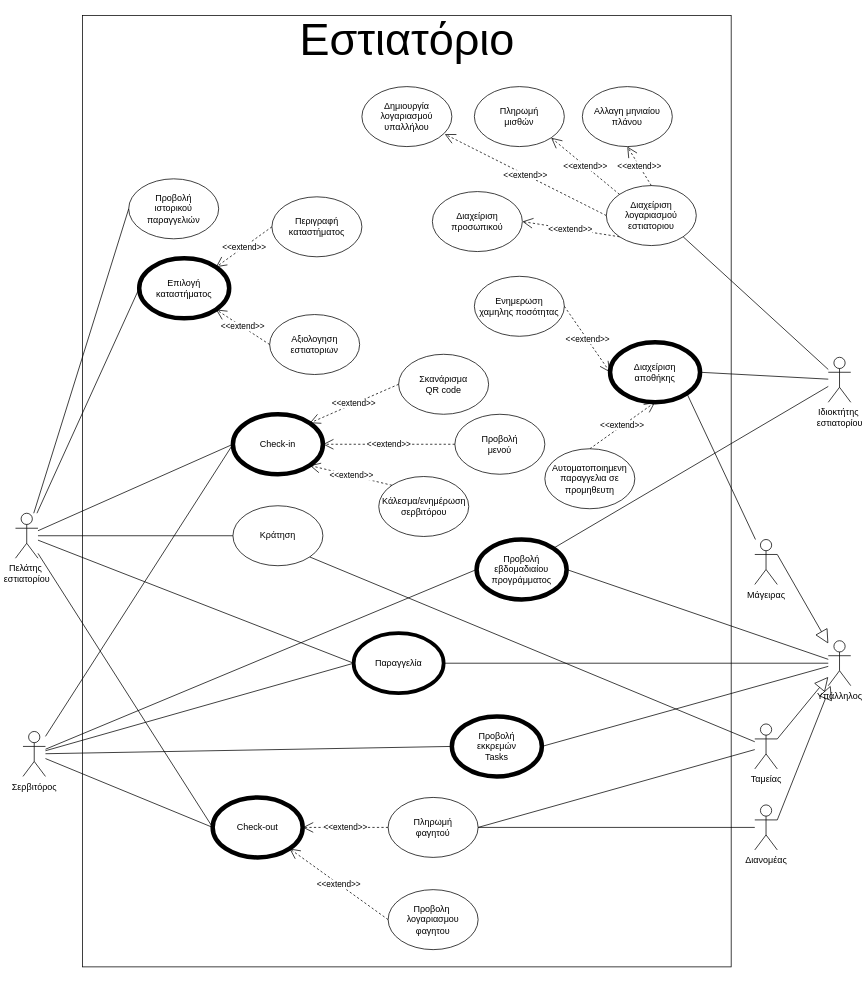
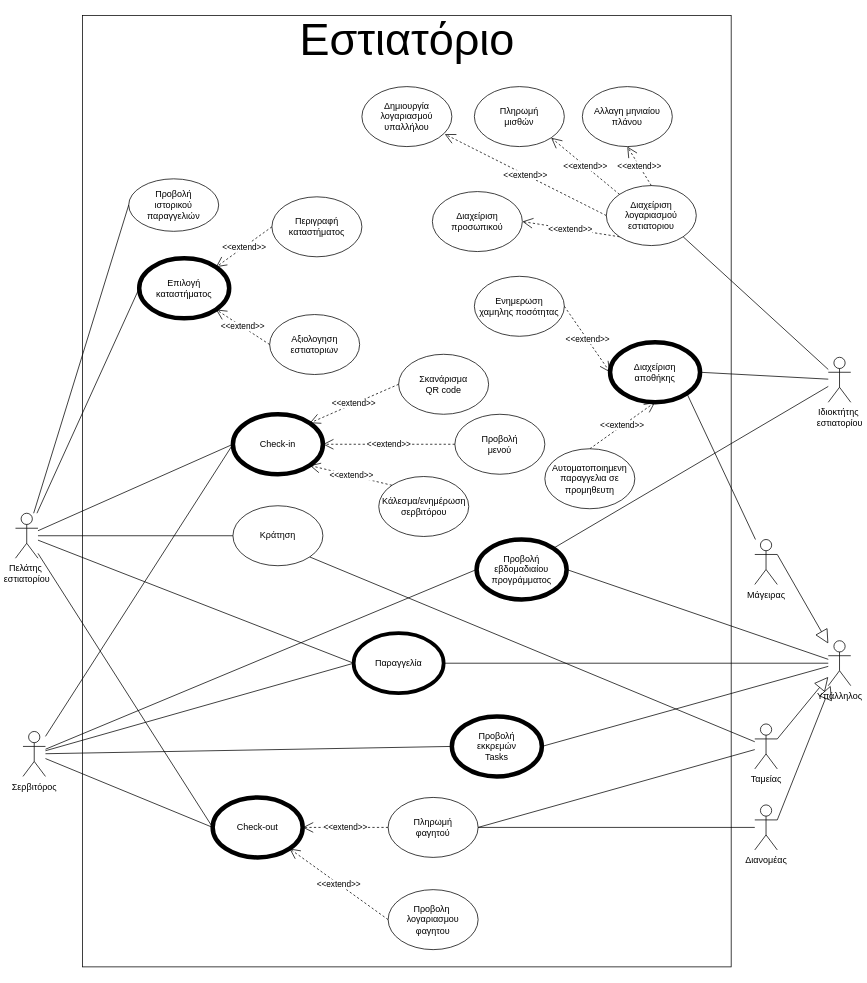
  <mxCell id="0" />
  <mxCell id="1" parent="0" />
  <mxCell id="2" value="&lt;div&gt;Ιδιοκτήτης&amp;nbsp;&lt;/div&gt;&lt;div&gt;εστιατορίου&lt;/div&gt;" style="shape=umlActor;verticalLabelPosition=bottom;verticalAlign=top;html=1;outlineConnect=0;rounded=0;" parent="1" vertex="1"><mxGeometry x="1104" y="476" width="30" height="60" as="geometry" /></mxCell>
  <mxCell id="3" value="&lt;div&gt;Πελάτης&amp;nbsp;&lt;/div&gt;&lt;div&gt;εστιατορίου&lt;/div&gt;" style="shape=umlActor;verticalLabelPosition=bottom;verticalAlign=top;html=1;outlineConnect=0;rounded=0;" parent="1" vertex="1"><mxGeometry x="20" y="684" width="30" height="60" as="geometry" /></mxCell>
  <mxCell id="4" value="Σερβιτόρος" style="shape=umlActor;verticalLabelPosition=bottom;verticalAlign=top;html=1;outlineConnect=0;rounded=0;" parent="1" vertex="1"><mxGeometry x="30" y="975" width="30" height="60" as="geometry" /></mxCell>
  <mxCell id="5" value="Μάγειρας" style="shape=umlActor;verticalLabelPosition=bottom;verticalAlign=top;html=1;outlineConnect=0;rounded=0;" parent="1" vertex="1"><mxGeometry x="1006" y="719" width="30" height="60" as="geometry" /></mxCell>
  <mxCell id="6" value="Ταμείας" style="shape=umlActor;verticalLabelPosition=bottom;verticalAlign=top;html=1;outlineConnect=0;rounded=0;" parent="1" vertex="1"><mxGeometry x="1006" y="965" width="30" height="60" as="geometry" /></mxCell>
  <mxCell id="7" value="Διανομέας" style="shape=umlActor;verticalLabelPosition=bottom;verticalAlign=top;html=1;outlineConnect=0;rounded=0;" parent="1" vertex="1"><mxGeometry x="1006" y="1073" width="30" height="60" as="geometry" /></mxCell>
  <mxCell id="8" value="Παραγγελία" style="ellipse;whiteSpace=wrap;html=1;strokeWidth=5;rounded=0;" parent="1" vertex="1"><mxGeometry x="471" y="844" width="120" height="80" as="geometry" /></mxCell>
  <mxCell id="9" value="&lt;div&gt;Πληρωμή&lt;/div&gt;&lt;div&gt;φαγητού&lt;br&gt;&lt;/div&gt;" style="ellipse;whiteSpace=wrap;html=1;rounded=0;" parent="1" vertex="1"><mxGeometry x="517" y="1063" width="120" height="80" as="geometry" /></mxCell>
  <mxCell id="10" value="&lt;div&gt;Δημιουργία&lt;/div&gt;&lt;div&gt;λογαριασμού&lt;br&gt;&lt;/div&gt;&lt;div&gt;υπαλλήλου&lt;/div&gt;" style="ellipse;whiteSpace=wrap;html=1;rounded=0;" parent="1" vertex="1"><mxGeometry x="482" y="115" width="120" height="80" as="geometry" /></mxCell>
  <mxCell id="11" value="&lt;div&gt;Επιλογή&lt;/div&gt;&lt;div&gt;καταστήματος&lt;br&gt;&lt;/div&gt;" style="ellipse;whiteSpace=wrap;html=1;strokeWidth=6;rounded=0;" parent="1" vertex="1"><mxGeometry x="185" y="344" width="120" height="80" as="geometry" /></mxCell>
  <mxCell id="12" value="Κράτηση" style="ellipse;whiteSpace=wrap;html=1;rounded=0;" parent="1" vertex="1"><mxGeometry x="310" y="674" width="120" height="80" as="geometry" /></mxCell>
  <mxCell id="13" value="Σκανάρισμα &lt;br&gt;QR code" style="ellipse;whiteSpace=wrap;html=1;rounded=0;" parent="1" vertex="1"><mxGeometry x="531" y="472" width="120" height="80" as="geometry" /></mxCell>
  <mxCell id="14" value="Check-in" style="ellipse;whiteSpace=wrap;html=1;strokeWidth=6;rounded=0;" parent="1" vertex="1"><mxGeometry x="310" y="552" width="120" height="80" as="geometry" /></mxCell>
  <mxCell id="15" value="Check-out" style="ellipse;whiteSpace=wrap;html=1;strokeWidth=6;rounded=0;" parent="1" vertex="1"><mxGeometry x="283" y="1063" width="120" height="80" as="geometry" /></mxCell>
  <mxCell id="16" value="&lt;div&gt;Προβολή&lt;/div&gt;&lt;div&gt;μενού&lt;br&gt;&lt;/div&gt;" style="ellipse;whiteSpace=wrap;html=1;rounded=0;" parent="1" vertex="1"><mxGeometry x="606" y="552" width="120" height="80" as="geometry" /></mxCell>
- <mxCell id="17" value="&lt;div&gt;Προβολή&lt;/div&gt;&lt;div&gt;ιστορικού παραγγελιών&lt;br&gt;&lt;/div&gt;" style="ellipse;whiteSpace=wrap;html=1;rounded=0;" parent="1" vertex="1"><mxGeometry x="171" y="238" width="120" height="80" as="geometry" /></mxCell>
+ <mxCell id="17" value="&lt;div&gt;Προβολή&lt;/div&gt;&lt;div&gt;ιστορικού παραγγελιών&lt;br&gt;&lt;/div&gt;" style="ellipse;whiteSpace=wrap;html=1;rounded=0;" parent="1" vertex="1"><mxGeometry x="171" y="238" width="120" height="70" as="geometry" /></mxCell>
  <mxCell id="18" value="&lt;div&gt;Προβολή εβδομαδιαίου&lt;/div&gt;&lt;div&gt;προγράμματος&lt;br&gt;&lt;/div&gt;" style="ellipse;whiteSpace=wrap;html=1;strokeWidth=6;rounded=0;" parent="1" vertex="1"><mxGeometry x="635" y="719" width="120" height="80" as="geometry" /></mxCell>
  <mxCell id="19" value="&lt;div&gt;Προβολή &lt;br&gt;&lt;/div&gt;&lt;div&gt;εκκρεμών&lt;/div&gt;&lt;div&gt;Tasks&lt;/div&gt;" style="ellipse;whiteSpace=wrap;html=1;strokeWidth=6;rounded=0;" parent="1" vertex="1"><mxGeometry x="602" y="955" width="120" height="80" as="geometry" /></mxCell>
  <mxCell id="20" value="&lt;div&gt;Κάλεσμα/ενημέρωση&lt;/div&gt;&lt;div&gt;σερβιτόρου&lt;br&gt;&lt;/div&gt;" style="ellipse;whiteSpace=wrap;html=1;rounded=0;" parent="1" vertex="1"><mxGeometry x="504.5" y="635" width="120" height="80" as="geometry" /></mxCell>
  <mxCell id="21" value="&lt;div&gt;Διαχείριση&lt;/div&gt;&lt;div&gt;αποθήκης&lt;/div&gt;" style="ellipse;whiteSpace=wrap;html=1;strokeWidth=6;rounded=0;" parent="1" vertex="1"><mxGeometry x="813" y="456" width="120" height="80" as="geometry" /></mxCell>
  <mxCell id="22" value="" style="endArrow=none;html=1;rounded=0;entryX=0;entryY=0.5;entryDx=0;entryDy=0;" parent="1" source="3" target="11" edge="1"><mxGeometry width="50" height="50" relative="1" as="geometry"><mxPoint x="38" y="772" as="sourcePoint" /><mxPoint x="461" y="506" as="targetPoint" /></mxGeometry></mxCell>
  <mxCell id="23" value="" style="endArrow=none;html=1;rounded=0;entryX=0;entryY=0.5;entryDx=0;entryDy=0;" parent="1" source="3" target="12" edge="1"><mxGeometry width="50" height="50" relative="1" as="geometry"><mxPoint x="97" y="720" as="sourcePoint" /><mxPoint x="449" y="646" as="targetPoint" /></mxGeometry></mxCell>
  <mxCell id="24" value="" style="endArrow=none;html=1;rounded=0;entryX=0;entryY=0.5;entryDx=0;entryDy=0;" parent="1" source="3" target="8" edge="1"><mxGeometry width="50" height="50" relative="1" as="geometry"><mxPoint x="55" y="832.21" as="sourcePoint" /><mxPoint x="466" y="963.21" as="targetPoint" /></mxGeometry></mxCell>
  <mxCell id="25" value="" style="endArrow=none;html=1;rounded=0;entryX=0;entryY=0.5;entryDx=0;entryDy=0;" parent="1" source="4" target="19" edge="1"><mxGeometry width="50" height="50" relative="1" as="geometry"><mxPoint x="17" y="800" as="sourcePoint" /><mxPoint x="438" y="1088" as="targetPoint" /></mxGeometry></mxCell>
  <mxCell id="26" value="" style="endArrow=none;html=1;rounded=0;entryX=0;entryY=0.5;entryDx=0;entryDy=0;" parent="1" source="3" target="17" edge="1"><mxGeometry width="50" height="50" relative="1" as="geometry"><mxPoint x="35" y="727" as="sourcePoint" /><mxPoint x="466" y="386" as="targetPoint" /></mxGeometry></mxCell>
  <mxCell id="27" value="" style="endArrow=none;html=1;rounded=0;exitX=1;exitY=0.5;exitDx=0;exitDy=0;" parent="1" source="21" target="2" edge="1"><mxGeometry width="50" height="50" relative="1" as="geometry"><mxPoint x="890" y="677" as="sourcePoint" /><mxPoint x="940" y="627" as="targetPoint" /></mxGeometry></mxCell>
  <mxCell id="28" value="" style="endArrow=none;html=1;rounded=0;exitX=1;exitY=0.5;exitDx=0;exitDy=0;" parent="1" source="9" target="7" edge="1"><mxGeometry width="50" height="50" relative="1" as="geometry"><mxPoint x="700" y="1041" as="sourcePoint" /><mxPoint x="1088" y="925" as="targetPoint" /></mxGeometry></mxCell>
  <mxCell id="29" value="" style="endArrow=none;html=1;rounded=0;exitX=1;exitY=0.5;exitDx=0;exitDy=0;" parent="1" source="9" target="6" edge="1"><mxGeometry width="50" height="50" relative="1" as="geometry"><mxPoint x="700" y="955" as="sourcePoint" /><mxPoint x="1088" y="839" as="targetPoint" /></mxGeometry></mxCell>
  <mxCell id="30" value="&lt;div&gt;Διαχείριση&lt;/div&gt;&lt;div&gt;προσωπικού&lt;br&gt;&lt;/div&gt;" style="ellipse;whiteSpace=wrap;html=1;rounded=0;" parent="1" vertex="1"><mxGeometry x="576" y="255" width="120" height="80" as="geometry" /></mxCell>
  <mxCell id="31" value="" style="endArrow=none;html=1;rounded=0;exitX=1;exitY=1;exitDx=0;exitDy=0;" parent="1" source="12" target="6" edge="1"><mxGeometry width="50" height="50" relative="1" as="geometry"><mxPoint x="714" y="835" as="sourcePoint" /><mxPoint x="1102" y="719" as="targetPoint" /></mxGeometry></mxCell>
  <mxCell id="32" value="&lt;div&gt;Πληρωμή&lt;/div&gt;&lt;div&gt;μισθών&lt;br&gt;&lt;/div&gt;" style="ellipse;whiteSpace=wrap;html=1;rounded=0;" parent="1" vertex="1"><mxGeometry x="632" y="115" width="120" height="80" as="geometry" /></mxCell>
  <mxCell id="33" value="" style="rounded=0;whiteSpace=wrap;html=1;fillColor=none;noLabel=0;editable=1;movable=1;resizable=1;rotatable=1;deletable=1;locked=0;connectable=1;pointerEvents=0;" parent="1" vertex="1"><mxGeometry x="109.5" y="20" width="865" height="1269" as="geometry" /></mxCell>
  <mxCell id="34" value="&lt;font style=&quot;font-size: 60px;&quot;&gt;Εστιατόριο&lt;/font&gt;" style="text;html=1;align=center;verticalAlign=middle;whiteSpace=wrap;rounded=0;" parent="1" vertex="1"><mxGeometry x="371.5" y="20" width="341" height="66.5" as="geometry" /></mxCell>
  <mxCell id="35" value="&lt;div&gt;Αλλαγη μηνιαίου&lt;/div&gt;&lt;div&gt;πλάνου&lt;br&gt;&lt;/div&gt;" style="ellipse;whiteSpace=wrap;html=1;rounded=0;" parent="1" vertex="1"><mxGeometry x="776" y="115" width="120" height="80" as="geometry" /></mxCell>
  <mxCell id="36" value="" style="endArrow=none;html=1;rounded=0;entryX=0;entryY=0.5;entryDx=0;entryDy=0;" parent="1" source="4" target="18" edge="1"><mxGeometry width="50" height="50" relative="1" as="geometry"><mxPoint x="13" y="1116" as="sourcePoint" /><mxPoint x="483" y="1341" as="targetPoint" /></mxGeometry></mxCell>
  <mxCell id="37" value="" style="endArrow=none;html=1;rounded=0;entryX=0;entryY=0.5;entryDx=0;entryDy=0;" parent="1" source="4" target="15" edge="1"><mxGeometry width="50" height="50" relative="1" as="geometry"><mxPoint x="47" y="1016" as="sourcePoint" /><mxPoint x="492" y="1118" as="targetPoint" /></mxGeometry></mxCell>
  <mxCell id="38" value="" style="endArrow=none;html=1;rounded=0;entryX=0;entryY=0.5;entryDx=0;entryDy=0;" parent="1" source="3" target="15" edge="1"><mxGeometry width="50" height="50" relative="1" as="geometry"><mxPoint x="66" y="933" as="sourcePoint" /><mxPoint x="228" y="902" as="targetPoint" /></mxGeometry></mxCell>
  <mxCell id="39" value="" style="endArrow=none;html=1;rounded=0;entryX=0;entryY=0.5;entryDx=0;entryDy=0;" parent="1" source="4" target="14" edge="1"><mxGeometry width="50" height="50" relative="1" as="geometry"><mxPoint x="79" y="941" as="sourcePoint" /><mxPoint x="241" y="910" as="targetPoint" /></mxGeometry></mxCell>
  <mxCell id="40" value="" style="endArrow=none;html=1;rounded=0;exitX=1;exitY=0;exitDx=0;exitDy=0;" parent="1" source="18" target="2" edge="1"><mxGeometry width="50" height="50" relative="1" as="geometry"><mxPoint x="577" y="666" as="sourcePoint" /><mxPoint x="1092" y="561" as="targetPoint" /></mxGeometry></mxCell>
  <mxCell id="41" value="Προβολη&amp;nbsp;&lt;div&gt;λογαριασμου&lt;/div&gt;&lt;div&gt;φαγητου&lt;/div&gt;" style="ellipse;whiteSpace=wrap;html=1;rounded=0;" parent="1" vertex="1"><mxGeometry x="517" y="1186" width="120" height="80" as="geometry" /></mxCell>
  <mxCell id="42" value="Αξιολογηση&lt;div&gt;εστιατοριων&lt;/div&gt;" style="ellipse;whiteSpace=wrap;html=1;rounded=0;" parent="1" vertex="1"><mxGeometry x="359" y="419" width="120" height="80" as="geometry" /></mxCell>
  <mxCell id="43" value="" style="endArrow=none;html=1;rounded=0;entryX=0;entryY=0.5;entryDx=0;entryDy=0;" parent="1" source="4" target="8" edge="1"><mxGeometry width="50" height="50" relative="1" as="geometry"><mxPoint x="62" y="1109" as="sourcePoint" /><mxPoint x="530" y="888" as="targetPoint" /></mxGeometry></mxCell>
  <mxCell id="44" value="" style="endArrow=none;html=1;rounded=0;exitX=1;exitY=1;exitDx=0;exitDy=0;" parent="1" source="21" target="5" edge="1"><mxGeometry width="50" height="50" relative="1" as="geometry"><mxPoint x="1151" y="807" as="sourcePoint" /><mxPoint x="1666" y="998" as="targetPoint" /></mxGeometry></mxCell>
  <mxCell id="45" value="" style="endArrow=none;html=1;rounded=0;entryX=0;entryY=0.5;entryDx=0;entryDy=0;" edge="1" parent="1" source="3" target="14"><mxGeometry width="50" height="50" relative="1" as="geometry"><mxPoint x="-113" y="1060" as="sourcePoint" /><mxPoint x="113" y="722" as="targetPoint" /></mxGeometry></mxCell>
  <mxCell id="46" value="&amp;lt;&amp;lt;extend&amp;gt;&amp;gt;" style="endArrow=open;endSize=12;dashed=1;html=1;rounded=0;exitX=0;exitY=0;exitDx=0;exitDy=0;entryX=1;entryY=1;entryDx=0;entryDy=0;" edge="1" parent="1" source="20" target="14"><mxGeometry width="160" relative="1" as="geometry"><mxPoint x="-203" y="892" as="sourcePoint" /><mxPoint x="-43" y="892" as="targetPoint" /></mxGeometry></mxCell>
  <mxCell id="47" value="&amp;lt;&amp;lt;extend&amp;gt;&amp;gt;" style="endArrow=open;endSize=12;dashed=1;html=1;rounded=0;exitX=0;exitY=0.5;exitDx=0;exitDy=0;entryX=1;entryY=0.5;entryDx=0;entryDy=0;" edge="1" parent="1" source="16" target="14"><mxGeometry width="160" relative="1" as="geometry"><mxPoint x="-200" y="858" as="sourcePoint" /><mxPoint x="-40" y="858" as="targetPoint" /></mxGeometry></mxCell>
  <mxCell id="48" value="&amp;lt;&amp;lt;extend&amp;gt;&amp;gt;" style="endArrow=open;endSize=12;dashed=1;html=1;rounded=0;exitX=0;exitY=0.5;exitDx=0;exitDy=0;entryX=1;entryY=0;entryDx=0;entryDy=0;" edge="1" parent="1" source="13" target="14"><mxGeometry width="160" relative="1" as="geometry"><mxPoint x="-197" y="796.58" as="sourcePoint" /><mxPoint x="-37" y="796.58" as="targetPoint" /></mxGeometry></mxCell>
  <mxCell id="49" value="&lt;div&gt;Περιγραφή&lt;br&gt;καταστήματος&lt;br&gt;&lt;/div&gt;" style="ellipse;whiteSpace=wrap;html=1;rounded=0;" vertex="1" parent="1"><mxGeometry x="362" y="262" width="120" height="80" as="geometry" /></mxCell>
  <mxCell id="50" value="&amp;lt;&amp;lt;extend&amp;gt;&amp;gt;" style="endArrow=open;endSize=12;dashed=1;html=1;rounded=0;exitX=0;exitY=0.5;exitDx=0;exitDy=0;entryX=1;entryY=0;entryDx=0;entryDy=0;" edge="1" parent="1" source="49" target="11"><mxGeometry width="160" relative="1" as="geometry"><mxPoint x="562.79" y="373" as="sourcePoint" /><mxPoint x="394.79" y="402" as="targetPoint" /></mxGeometry></mxCell>
  <mxCell id="51" value="&amp;lt;&amp;lt;extend&amp;gt;&amp;gt;" style="endArrow=open;endSize=12;dashed=1;html=1;rounded=0;exitX=0;exitY=0.5;exitDx=0;exitDy=0;entryX=1;entryY=1;entryDx=0;entryDy=0;" edge="1" parent="1" source="42" target="11"><mxGeometry width="160" relative="1" as="geometry"><mxPoint x="381" y="465.28" as="sourcePoint" /><mxPoint x="338" y="496.28" as="targetPoint" /></mxGeometry></mxCell>
  <mxCell id="52" value="&amp;lt;&amp;lt;extend&amp;gt;&amp;gt;" style="endArrow=open;endSize=12;dashed=1;html=1;rounded=0;exitX=0;exitY=0.5;exitDx=0;exitDy=0;entryX=1;entryY=0.5;entryDx=0;entryDy=0;" edge="1" parent="1" source="9" target="15"><mxGeometry width="160" relative="1" as="geometry"><mxPoint x="475.93" y="1076.28" as="sourcePoint" /><mxPoint x="316.93" y="1031.28" as="targetPoint" /></mxGeometry></mxCell>
  <mxCell id="53" value="Υπάλληλος" style="shape=umlActor;verticalLabelPosition=bottom;verticalAlign=top;html=1;outlineConnect=0;rounded=0;" vertex="1" parent="1"><mxGeometry x="1104" y="854" width="30" height="60" as="geometry" /></mxCell>
  <mxCell id="54" value="" style="endArrow=none;html=1;rounded=0;exitX=1;exitY=0.5;exitDx=0;exitDy=0;" edge="1" parent="1" source="18" target="53"><mxGeometry width="50" height="50" relative="1" as="geometry"><mxPoint x="1126.5" y="906" as="sourcePoint" /><mxPoint x="1675.5" y="1221" as="targetPoint" /></mxGeometry></mxCell>
  <mxCell id="55" value="" style="endArrow=none;html=1;rounded=0;exitX=1;exitY=0.5;exitDx=0;exitDy=0;" edge="1" parent="1" source="8" target="53"><mxGeometry width="50" height="50" relative="1" as="geometry"><mxPoint x="585" y="928" as="sourcePoint" /><mxPoint x="1517.5" y="1368" as="targetPoint" /></mxGeometry></mxCell>
  <mxCell id="56" value="" style="endArrow=none;html=1;rounded=0;exitX=1;exitY=0.5;exitDx=0;exitDy=0;" edge="1" parent="1" source="19" target="53"><mxGeometry width="50" height="50" relative="1" as="geometry"><mxPoint x="487" y="1121" as="sourcePoint" /><mxPoint x="1510.5" y="1457" as="targetPoint" /></mxGeometry></mxCell>
  <mxCell id="57" value="" style="endArrow=block;endSize=16;endFill=0;html=1;rounded=0;exitX=1;exitY=0.333;exitDx=0;exitDy=0;exitPerimeter=0;" edge="1" parent="1" source="5" target="53"><mxGeometry width="160" relative="1" as="geometry"><mxPoint x="1286" y="1014" as="sourcePoint" /><mxPoint x="1087" y="849" as="targetPoint" /></mxGeometry></mxCell>
  <mxCell id="58" value="" style="endArrow=block;endSize=16;endFill=0;html=1;rounded=0;exitX=1;exitY=0.333;exitDx=0;exitDy=0;exitPerimeter=0;" edge="1" parent="1" source="6" target="53"><mxGeometry width="160" relative="1" as="geometry"><mxPoint x="1160" y="1069" as="sourcePoint" /><mxPoint x="1320" y="1069" as="targetPoint" /></mxGeometry></mxCell>
  <mxCell id="59" value="" style="endArrow=block;endSize=16;endFill=0;html=1;rounded=0;exitX=1;exitY=0.333;exitDx=0;exitDy=0;exitPerimeter=0;curved=0;" edge="1" parent="1" source="7" target="53"><mxGeometry width="160" relative="1" as="geometry"><mxPoint x="1157" y="1147" as="sourcePoint" /><mxPoint x="1317" y="1147" as="targetPoint" /></mxGeometry></mxCell>
  <mxCell id="60" value="&amp;lt;&amp;lt;extend&amp;gt;&amp;gt;" style="endArrow=open;endSize=12;dashed=1;html=1;rounded=0;exitX=0;exitY=0.5;exitDx=0;exitDy=0;entryX=1;entryY=1;entryDx=0;entryDy=0;" edge="1" parent="1" source="41" target="15"><mxGeometry width="160" relative="1" as="geometry"><mxPoint x="575" y="1216" as="sourcePoint" /><mxPoint x="413" y="1213" as="targetPoint" /></mxGeometry></mxCell>
  <mxCell id="61" value="&lt;div&gt;Διαχείριση&lt;br&gt;&lt;/div&gt;&lt;div&gt;λογαριασμού&lt;/div&gt;&lt;div&gt;εστιατοριου&lt;/div&gt;" style="ellipse;whiteSpace=wrap;html=1;" vertex="1" parent="1"><mxGeometry x="808" y="247" width="120" height="80" as="geometry" /></mxCell>
  <mxCell id="62" value="&amp;lt;&amp;lt;extend&amp;gt;&amp;gt;" style="endArrow=open;endSize=12;dashed=1;html=1;rounded=0;exitX=0.5;exitY=0;exitDx=0;exitDy=0;entryX=0.5;entryY=1;entryDx=0;entryDy=0;" edge="1" parent="1" source="61" target="35"><mxGeometry width="160" relative="1" as="geometry"><mxPoint x="1228" y="254" as="sourcePoint" /><mxPoint x="1051" y="254" as="targetPoint" /></mxGeometry></mxCell>
  <mxCell id="63" value="&amp;lt;&amp;lt;extend&amp;gt;&amp;gt;" style="endArrow=open;endSize=12;dashed=1;html=1;rounded=0;exitX=0;exitY=0;exitDx=0;exitDy=0;entryX=1;entryY=1;entryDx=0;entryDy=0;" edge="1" parent="1" source="61" target="32"><mxGeometry width="160" relative="1" as="geometry"><mxPoint x="1217" y="311" as="sourcePoint" /><mxPoint x="1040" y="311" as="targetPoint" /></mxGeometry></mxCell>
  <mxCell id="64" value="&amp;lt;&amp;lt;extend&amp;gt;&amp;gt;" style="endArrow=open;endSize=12;dashed=1;html=1;rounded=0;exitX=0;exitY=0.5;exitDx=0;exitDy=0;entryX=0.921;entryY=0.792;entryDx=0;entryDy=0;entryPerimeter=0;" edge="1" parent="1" source="61" target="10"><mxGeometry width="160" relative="1" as="geometry"><mxPoint x="1207.5" y="355" as="sourcePoint" /><mxPoint x="1030.5" y="355" as="targetPoint" /></mxGeometry></mxCell>
  <mxCell id="65" value="&amp;lt;&amp;lt;extend&amp;gt;&amp;gt;" style="endArrow=open;endSize=12;dashed=1;html=1;rounded=0;exitX=0;exitY=1;exitDx=0;exitDy=0;entryX=1;entryY=0.5;entryDx=0;entryDy=0;" edge="1" parent="1" source="61" target="30"><mxGeometry width="160" relative="1" as="geometry"><mxPoint x="1186" y="398" as="sourcePoint" /><mxPoint x="1009" y="398" as="targetPoint" /></mxGeometry></mxCell>
  <mxCell id="66" value="" style="endArrow=none;html=1;rounded=0;exitX=1;exitY=1;exitDx=0;exitDy=0;" edge="1" parent="1" source="61" target="2"><mxGeometry width="50" height="50" relative="1" as="geometry"><mxPoint x="928" y="442" as="sourcePoint" /><mxPoint x="1138" y="442" as="targetPoint" /></mxGeometry></mxCell>
  <mxCell id="67" value="Ενημερωση&lt;div&gt;χαμηλης ποσότητας&lt;/div&gt;" style="ellipse;whiteSpace=wrap;html=1;" vertex="1" parent="1"><mxGeometry x="632" y="368" width="120" height="80" as="geometry" /></mxCell>
  <mxCell id="68" value="&amp;lt;&amp;lt;extend&amp;gt;&amp;gt;" style="endArrow=open;endSize=12;dashed=1;html=1;rounded=0;exitX=1;exitY=0.5;exitDx=0;exitDy=0;entryX=0;entryY=0.5;entryDx=0;entryDy=0;" edge="1" parent="1" source="67" target="21"><mxGeometry width="160" relative="1" as="geometry"><mxPoint x="1036" y="323" as="sourcePoint" /><mxPoint x="1031" y="217" as="targetPoint" /></mxGeometry></mxCell>
  <mxCell id="69" value="&amp;lt;&amp;lt;extend&amp;gt;&amp;gt;" style="endArrow=open;endSize=12;dashed=1;html=1;rounded=0;exitX=0.5;exitY=0;exitDx=0;exitDy=0;entryX=0.5;entryY=1;entryDx=0;entryDy=0;" edge="1" source="70" parent="1" target="21"><mxGeometry width="160" relative="1" as="geometry"><mxPoint x="1091" y="419" as="sourcePoint" /><mxPoint x="898" y="602" as="targetPoint" /></mxGeometry></mxCell>
  <mxCell id="70" value="Αυτοματοποιημενη&lt;div&gt;παραγγελια σε&lt;/div&gt;&lt;div&gt;προμηθευτη&lt;/div&gt;" style="ellipse;whiteSpace=wrap;html=1;" vertex="1" parent="1"><mxGeometry x="726" y="598" width="120" height="80" as="geometry" /></mxCell>
